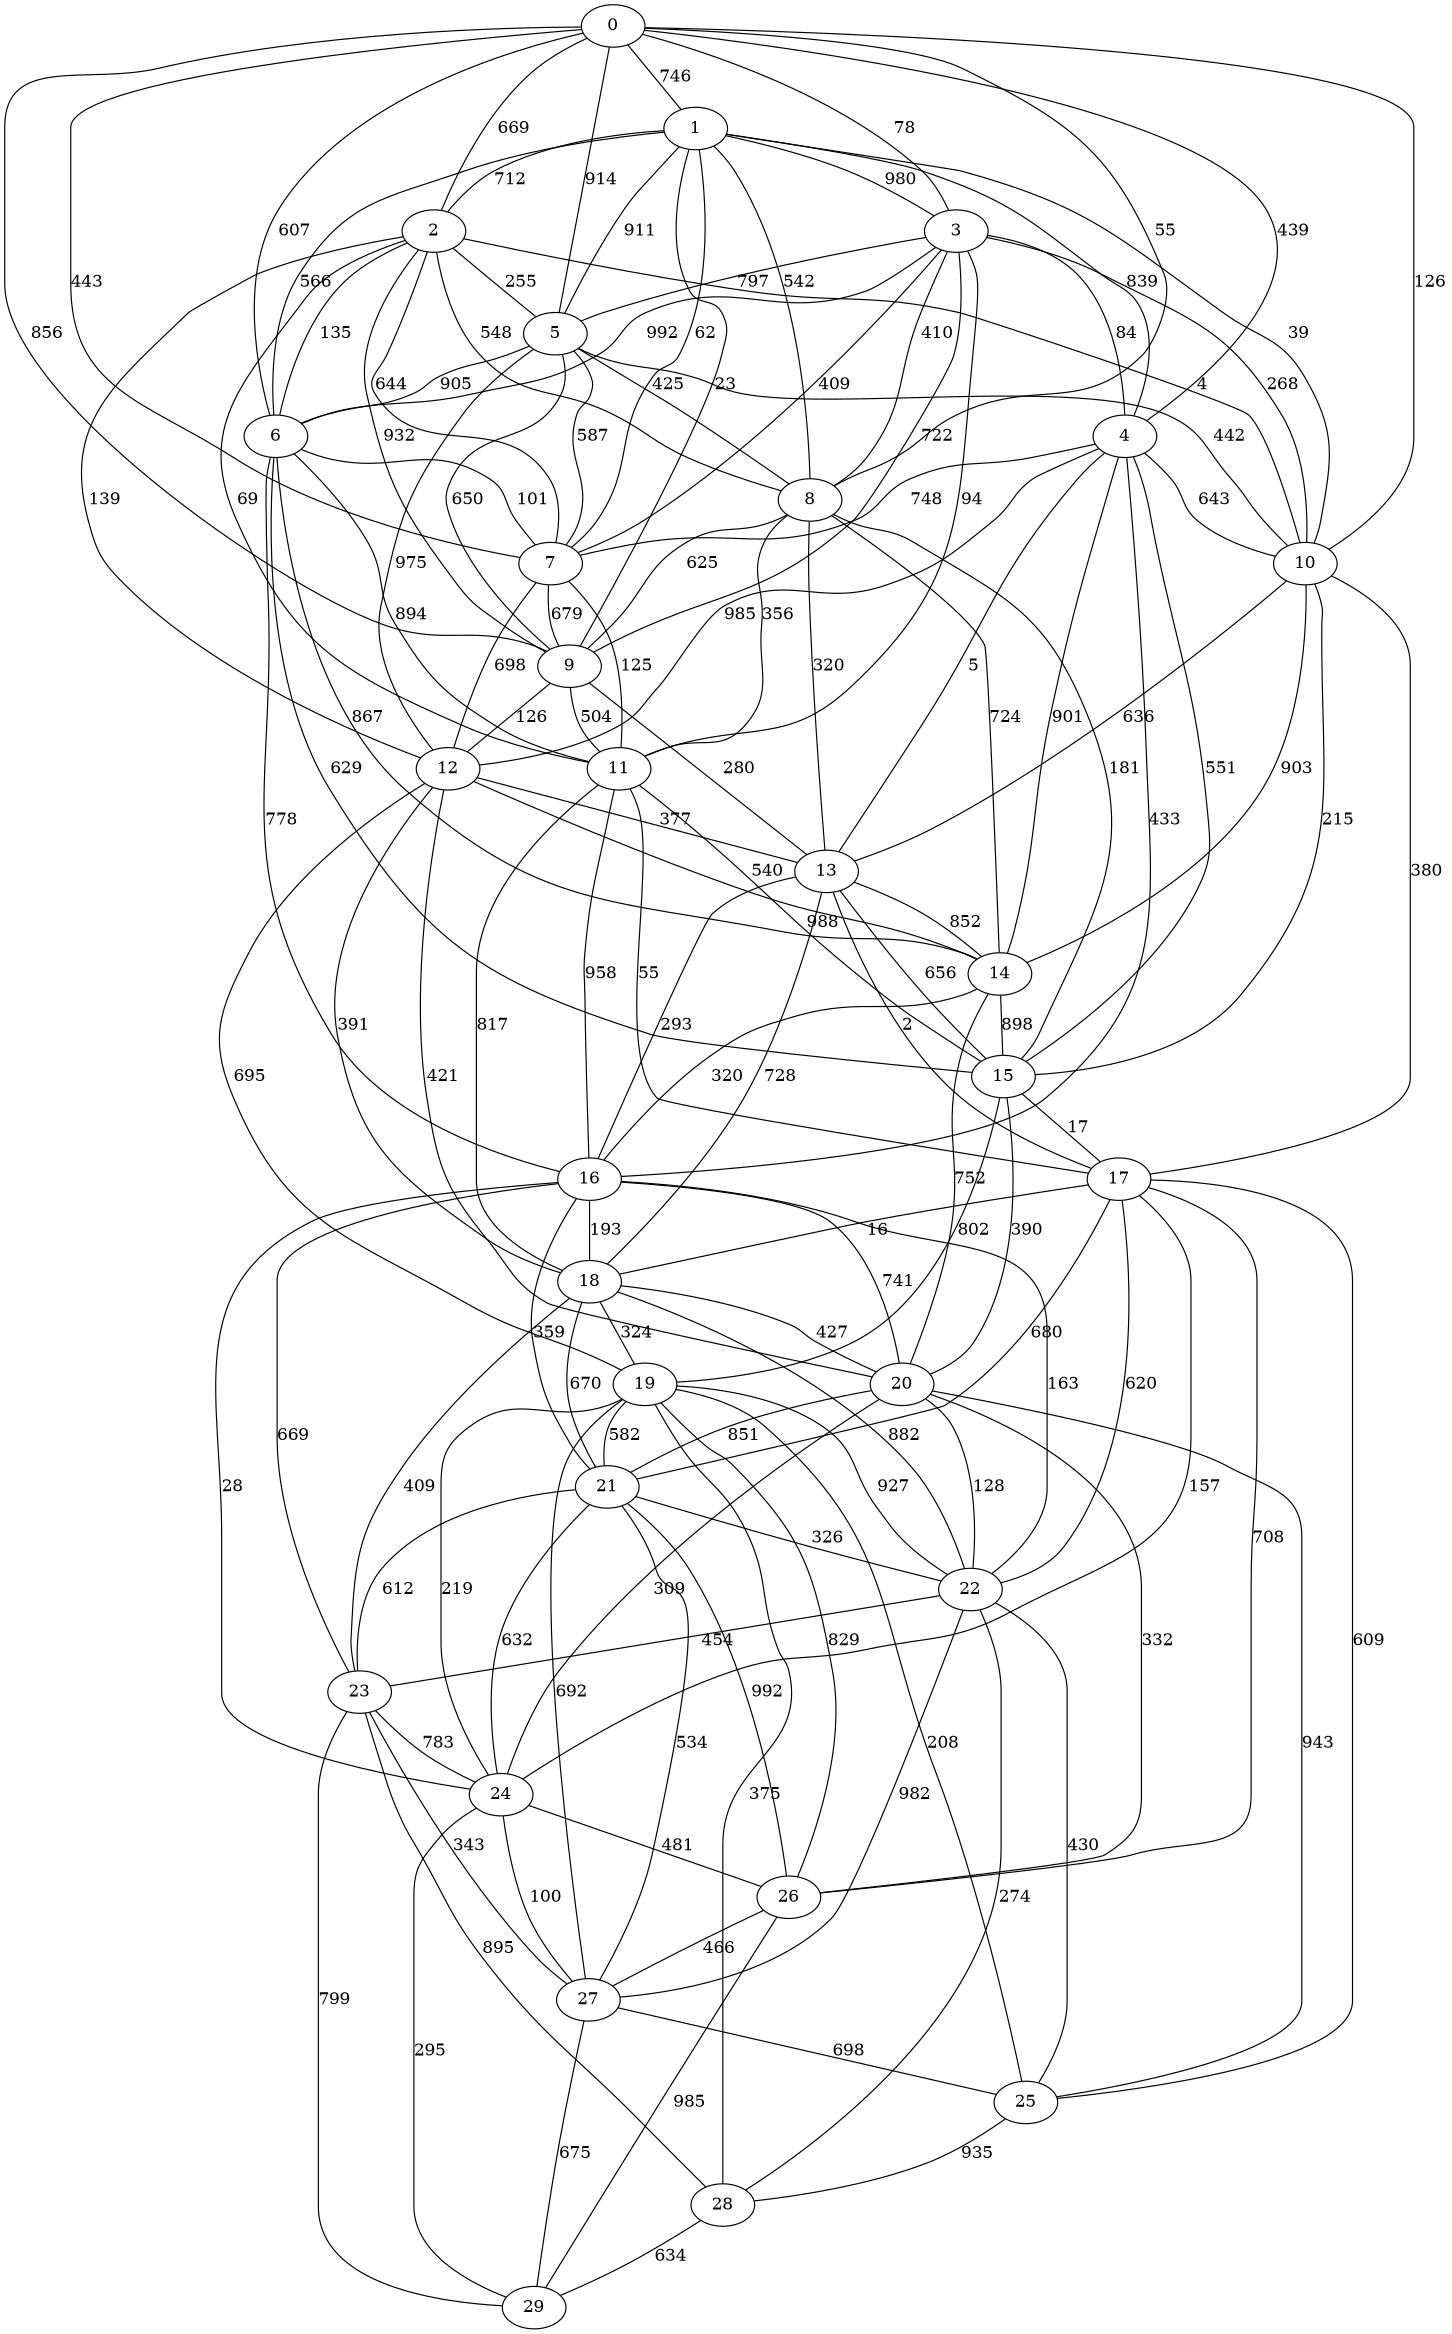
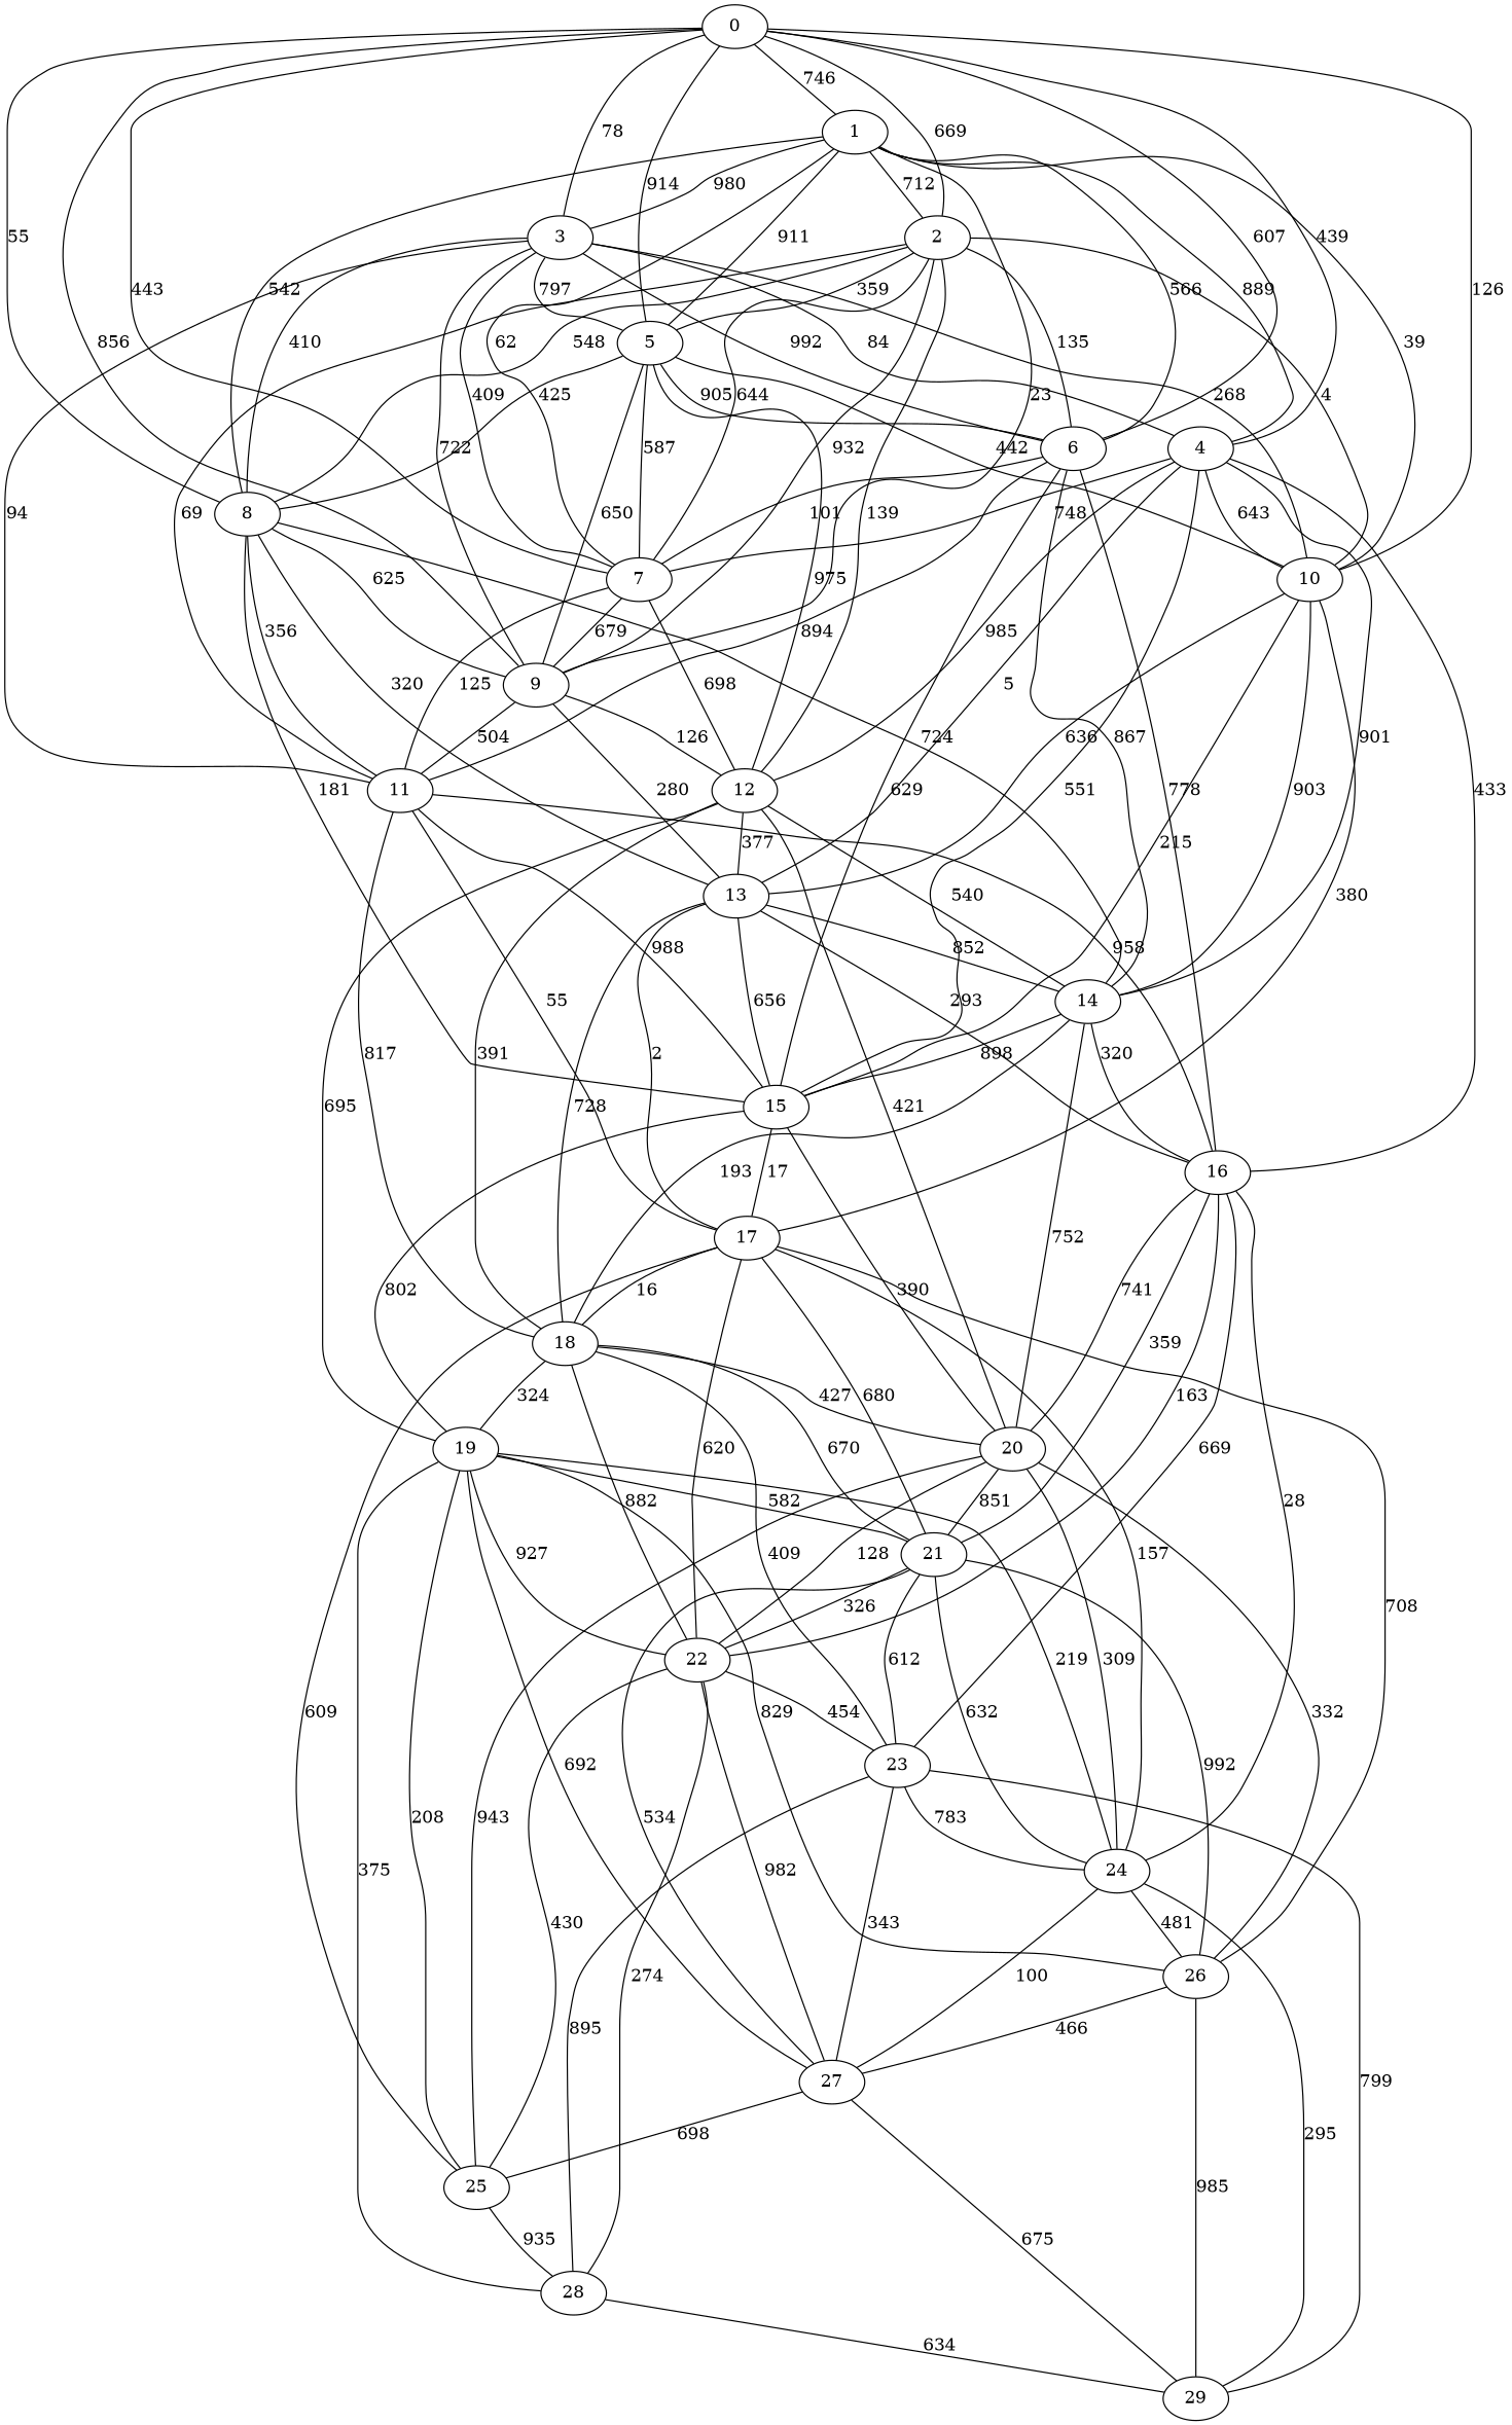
  strict graph {
    0
    1
    2
    3
    4
    5
    6
    7
    8
    9
    10
    11
    12
    13
    14
    15
    16
    17
    18
    19
    20
    21
    22
    23
    24
    25
    26
    27
    28
    29
    0 -- 1 [label=746]
    0 -- 2 [label=669]
    0 -- 3 [label=78]
    0 -- 4 [label=439]
    0 -- 5 [label=914]
    0 -- 6 [label=607]
    0 -- 7 [label=443]
    0 -- 8 [label=55]
    0 -- 9 [label=856]
    0 -- 10 [label=126]
    1 -- 2 [label=712]
    1 -- 3 [label=980]
-   1 -- 4 [label=839]
+   1 -- 4 [label=889]
    1 -- 5 [label=911]
    1 -- 6 [label=566]
    1 -- 7 [label=62]
    1 -- 8 [label=542]
    1 -- 9 [label=23]
    1 -- 10 [label=39]
-   2 -- 5 [label=255]
+   2 -- 5 [label=359]
    2 -- 6 [label=135]
    2 -- 7 [label=644]
    2 -- 8 [label=548]
    2 -- 9 [label=932]
    2 -- 10 [label=4]
    2 -- 11 [label=69]
    2 -- 12 [label=139]
    3 -- 4 [label=84]
    3 -- 5 [label=797]
    3 -- 6 [label=992]
    3 -- 7 [label=409]
    3 -- 8 [label=410]
    3 -- 9 [label=722]
    3 -- 10 [label=268]
    3 -- 11 [label=94]
    4 -- 7 [label=748]
    4 -- 10 [label=643]
    4 -- 12 [label=985]
    4 -- 13 [label=5]
    4 -- 14 [label=901]
    4 -- 15 [label=551]
    4 -- 16 [label=433]
    5 -- 6 [label=905]
    5 -- 7 [label=587]
    5 -- 8 [label=425]
    5 -- 9 [label=650]
    5 -- 10 [label=442]
    5 -- 12 [label=975]
    6 -- 7 [label=101]
    6 -- 11 [label=894]
    6 -- 14 [label=867]
    6 -- 15 [label=629]
    6 -- 16 [label=778]
    7 -- 9 [label=679]
    7 -- 11 [label=125]
    7 -- 12 [label=698]
    8 -- 9 [label=625]
    8 -- 11 [label=356]
    8 -- 13 [label=320]
    8 -- 14 [label=724]
    8 -- 15 [label=181]
    9 -- 11 [label=504]
    9 -- 12 [label=126]
    9 -- 13 [label=280]
    10 -- 13 [label=636]
    10 -- 14 [label=903]
    10 -- 15 [label=215]
    10 -- 17 [label=380]
    11 -- 15 [label=988]
    11 -- 16 [label=958]
    11 -- 17 [label=55]
    11 -- 18 [label=817]
    12 -- 13 [label=377]
    12 -- 14 [label=540]
    12 -- 18 [label=391]
    12 -- 19 [label=695]
    12 -- 20 [label=421]
    13 -- 14 [label=852]
    13 -- 15 [label=656]
    13 -- 16 [label=293]
    13 -- 17 [label=2]
    13 -- 18 [label=728]
    14 -- 15 [label=898]
    14 -- 16 [label=320]
-   16 -- 18 [label=193]
+   14 -- 18 [label=193]
    14 -- 20 [label=752]
    15 -- 17 [label=17]
    15 -- 19 [label=802]
    15 -- 20 [label=390]
    16 -- 20 [label=741]
    16 -- 21 [label=359]
    16 -- 22 [label=163]
    16 -- 23 [label=669]
    16 -- 24 [label=28]
    17 -- 18 [label=16]
    17 -- 21 [label=680]
    17 -- 22 [label=620]
    17 -- 24 [label=157]
    17 -- 25 [label=609]
    17 -- 26 [label=708]
    18 -- 19 [label=324]
    18 -- 20 [label=427]
    18 -- 21 [label=670]
    18 -- 22 [label=882]
    18 -- 23 [label=409]
    19 -- 21 [label=582]
    19 -- 22 [label=927]
    19 -- 24 [label=219]
    19 -- 25 [label=208]
    19 -- 26 [label=829]
    19 -- 27 [label=692]
    19 -- 28 [label=375]
    20 -- 21 [label=851]
    20 -- 22 [label=128]
    20 -- 24 [label=309]
    20 -- 25 [label=943]
    20 -- 26 [label=332]
    21 -- 22 [label=326]
    21 -- 23 [label=612]
    21 -- 24 [label=632]
    21 -- 26 [label=992]
    21 -- 27 [label=534]
    22 -- 23 [label=454]
    22 -- 25 [label=430]
    22 -- 27 [label=982]
    22 -- 28 [label=274]
    23 -- 24 [label=783]
    23 -- 27 [label=343]
    23 -- 28 [label=895]
    23 -- 29 [label=799]
    24 -- 26 [label=481]
    24 -- 27 [label=100]
    24 -- 29 [label=295]
    25 -- 28 [label=935]
    26 -- 27 [label=466]
    26 -- 29 [label=985]
    27 -- 25 [label=698]
    27 -- 29 [label=675]
    28 -- 29 [label=634]
  }
